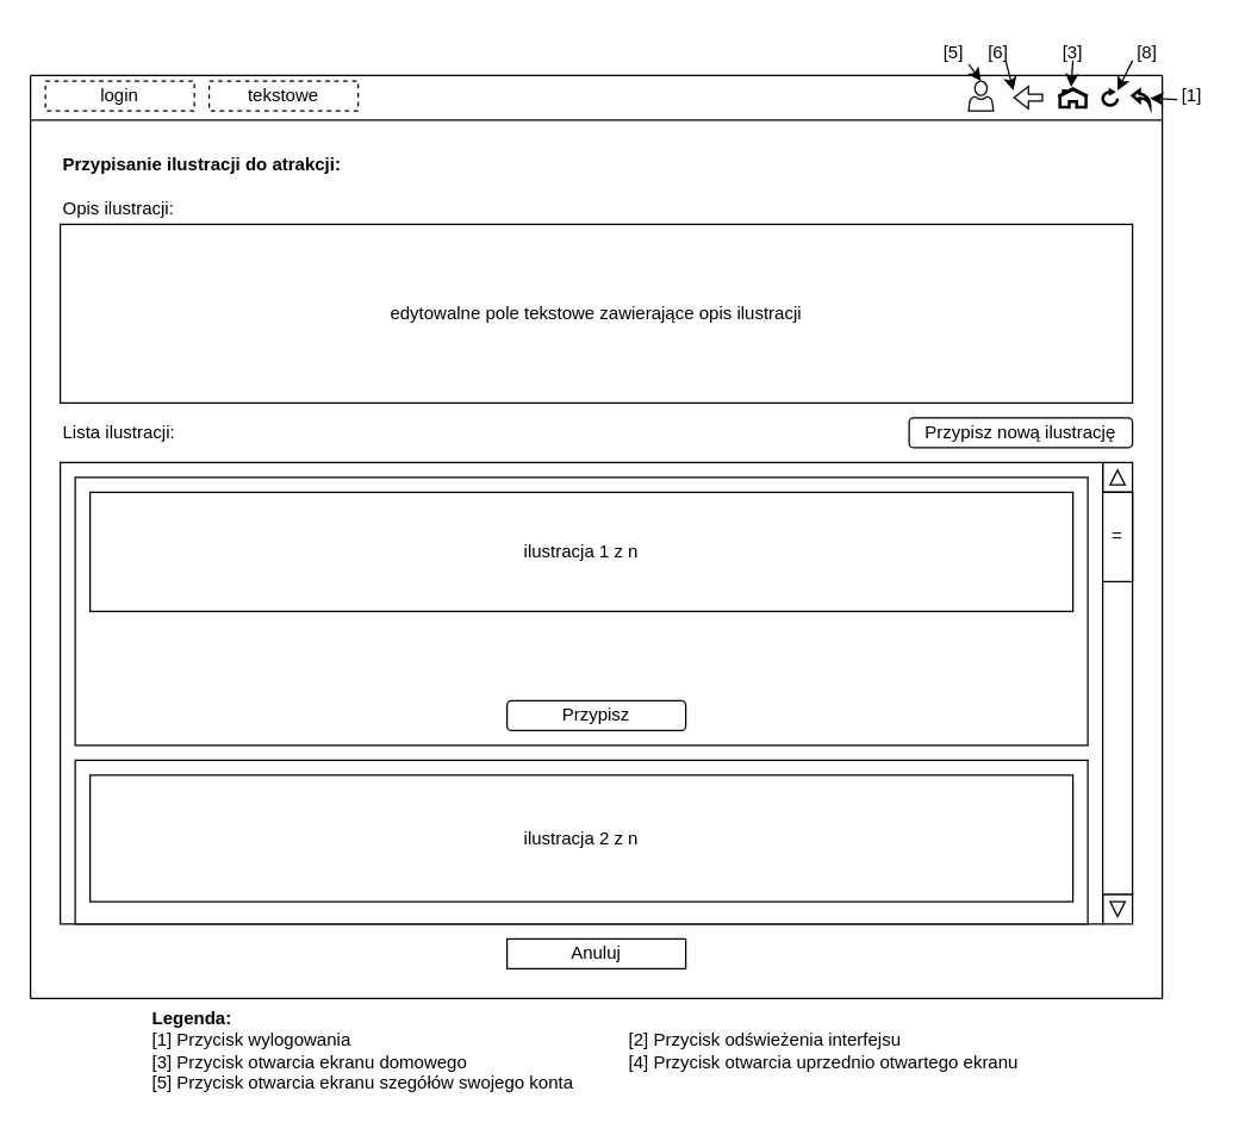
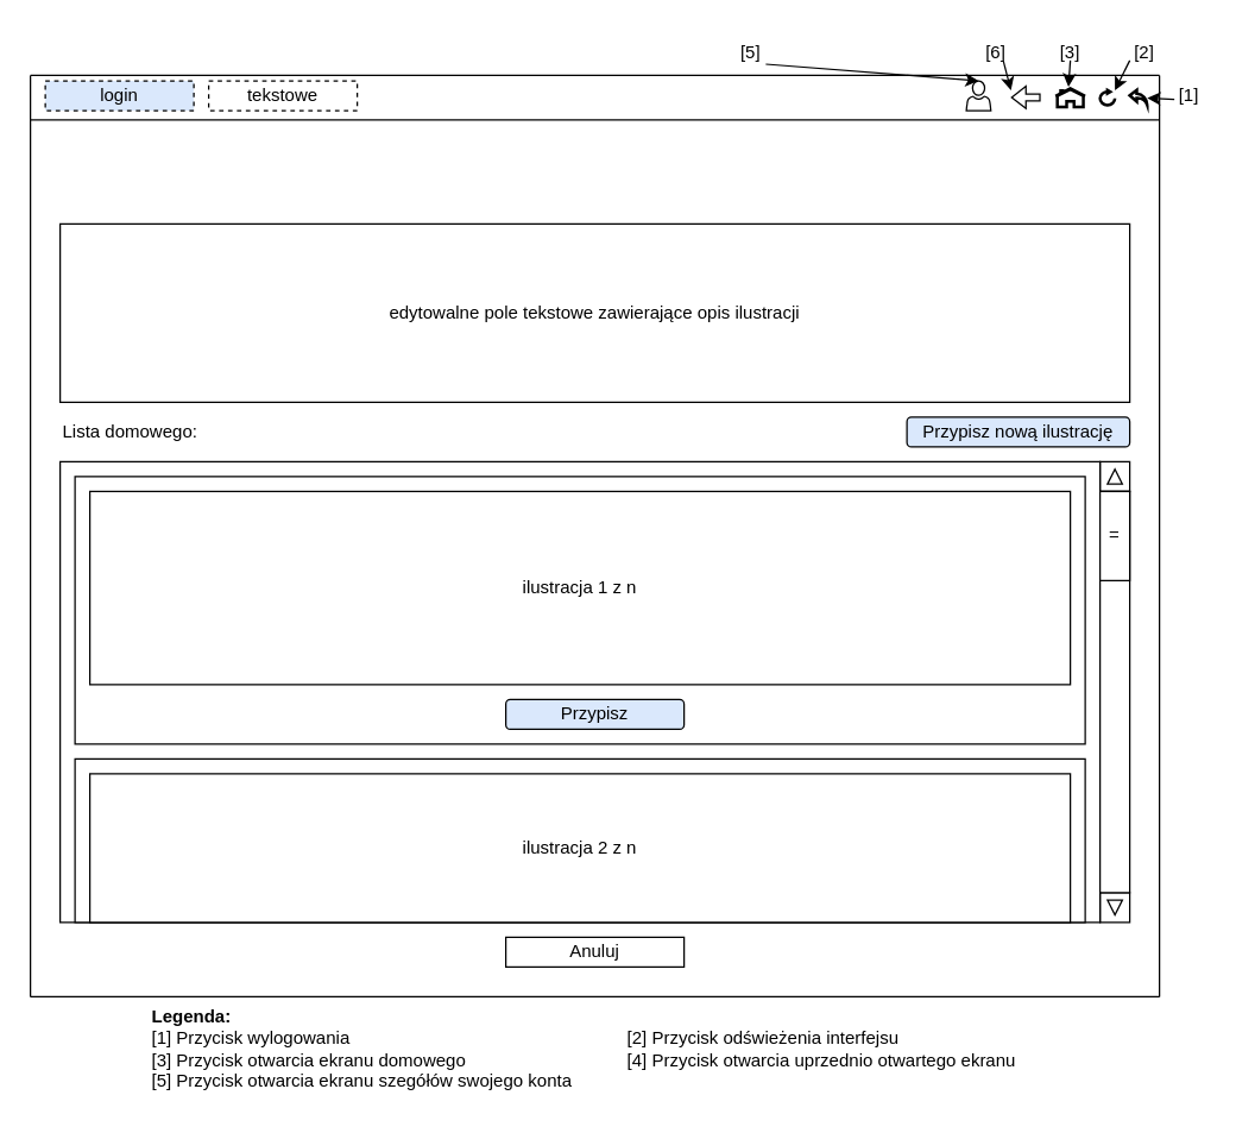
  <mxCell id="0" />
  <mxCell id="1" parent="0" />
  <mxCell id="2" value="" style="endArrow=none;html=1;rounded=0;" parent="1" edge="1"><mxGeometry width="50" height="50" relative="1" as="geometry"><mxPoint x="20" y="50" as="sourcePoint" /><mxPoint x="780" y="50" as="targetPoint" /></mxGeometry></mxCell>
  <mxCell id="3" value="" style="endArrow=none;html=1;rounded=0;" parent="1" edge="1"><mxGeometry width="50" height="50" relative="1" as="geometry"><mxPoint x="20" y="670" as="sourcePoint" /><mxPoint x="20" y="50" as="targetPoint" /></mxGeometry></mxCell>
  <mxCell id="4" value="" style="endArrow=none;html=1;rounded=0;" parent="1" edge="1"><mxGeometry width="50" height="50" relative="1" as="geometry"><mxPoint x="20" y="80" as="sourcePoint" /><mxPoint x="780" y="80" as="targetPoint" /></mxGeometry></mxCell>
  <mxCell id="5" value="" style="endArrow=none;html=1;rounded=0;" parent="1" edge="1"><mxGeometry width="50" height="50" relative="1" as="geometry"><mxPoint x="780" y="670" as="sourcePoint" /><mxPoint x="780" y="50" as="targetPoint" /></mxGeometry></mxCell>
  <mxCell id="6" value="" style="endArrow=none;html=1;rounded=0;fontFamily=Helvetica;fontSize=12;fontColor=default;" parent="1" edge="1"><mxGeometry width="50" height="50" relative="1" as="geometry"><mxPoint x="20" y="670" as="sourcePoint" /><mxPoint x="780" y="670" as="targetPoint" /></mxGeometry></mxCell>
- <mxCell id="7" value="login" style="rounded=0;whiteSpace=wrap;html=1;dashed=1;" parent="1" vertex="1"><mxGeometry x="30" y="53.75" width="100" height="20" as="geometry" /></mxCell>
+ <mxCell id="7" value="login" style="rounded=0;whiteSpace=wrap;html=1;dashed=1;fillColor=#dae8fc;" parent="1" vertex="1"><mxGeometry x="30" y="53.75" width="100" height="20" as="geometry" /></mxCell>
  <mxCell id="8" value="tekstowe" style="rounded=0;whiteSpace=wrap;html=1;dashed=1;" parent="1" vertex="1"><mxGeometry x="140" y="53.75" width="100" height="20" as="geometry" /></mxCell>
- <mxCell id="9" value="Przypisanie ilustracji do atrakcji:" style="text;html=1;strokeColor=none;fillColor=none;align=left;verticalAlign=middle;whiteSpace=wrap;rounded=0;fontStyle=1;dashed=1;" parent="1" vertex="1"><mxGeometry x="40" y="100" width="720" height="20" as="geometry" /></mxCell>
  <mxCell id="10" value="" style="whiteSpace=wrap;html=1;aspect=fixed;" parent="1" vertex="1"><mxGeometry x="740" y="310" width="20" height="20" as="geometry" /></mxCell>
  <mxCell id="11" value="" style="triangle;whiteSpace=wrap;html=1;rotation=-90;" parent="1" vertex="1"><mxGeometry x="745" y="315" width="10" height="10" as="geometry" /></mxCell>
  <mxCell id="12" value="" style="whiteSpace=wrap;html=1;aspect=fixed;" parent="1" vertex="1"><mxGeometry x="740" y="600" width="20" height="20" as="geometry" /></mxCell>
  <mxCell id="13" value="" style="triangle;whiteSpace=wrap;html=1;rotation=90;" parent="1" vertex="1"><mxGeometry x="745" y="605" width="10" height="10" as="geometry" /></mxCell>
  <mxCell id="14" value="" style="rounded=0;whiteSpace=wrap;html=1;" parent="1" vertex="1"><mxGeometry x="40" y="310" width="700" height="310" as="geometry" /></mxCell>
  <mxCell id="15" value="Anuluj" style="whiteSpace=wrap;html=1;rounded=0;" parent="1" vertex="1"><mxGeometry x="340" y="630" width="120" height="20" as="geometry" /></mxCell>
  <mxCell id="16" value="" style="rounded=0;whiteSpace=wrap;html=1;" parent="1" vertex="1"><mxGeometry x="50" y="320" width="680" height="180" as="geometry" /></mxCell>
- <mxCell id="17" value="Przypisz" style="rounded=1;whiteSpace=wrap;html=1;" parent="1" vertex="1"><mxGeometry x="340" y="470" width="120" height="20" as="geometry" /></mxCell>
- <mxCell id="18" value="Lista ilustracji:" style="text;html=1;strokeColor=none;fillColor=none;align=left;verticalAlign=middle;whiteSpace=wrap;rounded=0;" parent="1" vertex="1"><mxGeometry x="40" y="280" width="720" height="20" as="geometry" /></mxCell>
- <mxCell id="19" value="ilustracja 1 z n" style="rounded=0;whiteSpace=wrap;html=1;" parent="1" vertex="1"><mxGeometry x="60" y="330" width="660" height="80" as="geometry" /></mxCell>
+ <mxCell id="17" value="Przypisz" style="rounded=1;whiteSpace=wrap;html=1;fillColor=#dae8fc;" parent="1" vertex="1"><mxGeometry x="340" y="470" width="120" height="20" as="geometry" /></mxCell>
+ <mxCell id="18" value="Lista domowego:" style="text;html=1;strokeColor=none;fillColor=none;align=left;verticalAlign=middle;whiteSpace=wrap;rounded=0;" parent="1" vertex="1"><mxGeometry x="40" y="280" width="720" height="20" as="geometry" /></mxCell>
+ <mxCell id="19" value="ilustracja 1 z n" style="rounded=0;whiteSpace=wrap;html=1;" parent="1" vertex="1"><mxGeometry x="60" y="330" width="660" height="130" as="geometry" /></mxCell>
  <mxCell id="20" value="" style="rounded=0;whiteSpace=wrap;html=1;" parent="1" vertex="1"><mxGeometry x="740" y="330" width="20" height="270" as="geometry" /></mxCell>
  <mxCell id="21" value="=" style="rounded=0;whiteSpace=wrap;html=1;" parent="1" vertex="1"><mxGeometry x="740" y="330" width="20" height="60" as="geometry" /></mxCell>
- <mxCell id="22" value="Opis ilustracji:" style="text;html=1;strokeColor=none;fillColor=none;align=left;verticalAlign=middle;whiteSpace=wrap;rounded=0;" parent="1" vertex="1"><mxGeometry x="40" y="130" width="720" height="20" as="geometry" /></mxCell>
  <mxCell id="23" value="edytowalne pole tekstowe zawierające opis ilustracji" style="rounded=0;whiteSpace=wrap;html=1;" parent="1" vertex="1"><mxGeometry x="40" y="150" width="720" height="120" as="geometry" /></mxCell>
  <mxCell id="24" value="" style="rounded=0;whiteSpace=wrap;html=1;" parent="1" vertex="1"><mxGeometry x="50" y="510" width="680" height="110" as="geometry" /></mxCell>
- <mxCell id="25" value="ilustracja 2 z n" style="rounded=0;whiteSpace=wrap;html=1;" parent="1" vertex="1"><mxGeometry x="60" y="520" width="660" height="85" as="geometry" /></mxCell>
- <mxCell id="26" value="Przypisz nową ilustrację" style="rounded=1;whiteSpace=wrap;html=1;" parent="1" vertex="1"><mxGeometry x="610" y="280" width="150" height="20" as="geometry" /></mxCell>
+ <mxCell id="25" value="ilustracja 2 z n" style="rounded=0;whiteSpace=wrap;html=1;" parent="1" vertex="1"><mxGeometry x="60" y="520" width="660" height="100" as="geometry" /></mxCell>
+ <mxCell id="26" value="Przypisz nową ilustrację" style="rounded=1;whiteSpace=wrap;html=1;fillColor=#dae8fc;" parent="1" vertex="1"><mxGeometry x="610" y="280" width="150" height="20" as="geometry" /></mxCell>
  <mxCell id="27" value="" style="html=1;verticalLabelPosition=bottom;align=center;labelBackgroundColor=#ffffff;verticalAlign=top;strokeWidth=2;shadow=0;dashed=0;shape=mxgraph.ios7.icons.home;" vertex="1" parent="1"><mxGeometry x="710" y="58.75" width="20" height="12.5" as="geometry" /></mxCell>
  <mxCell id="28" value="" style="html=1;verticalLabelPosition=bottom;align=center;labelBackgroundColor=#ffffff;verticalAlign=top;strokeWidth=2;shadow=0;dashed=0;shape=mxgraph.ios7.icons.back;fontFamily=Helvetica;fontSize=12;" vertex="1" parent="1"><mxGeometry x="760" y="60" width="11.76" height="10" as="geometry" /></mxCell>
  <mxCell id="29" value="" style="html=1;verticalLabelPosition=bottom;align=center;labelBackgroundColor=#ffffff;verticalAlign=top;strokeWidth=2;shadow=0;dashed=0;shape=mxgraph.ios7.icons.reload;fontFamily=Helvetica;fontSize=12;" vertex="1" parent="1"><mxGeometry x="740" y="60" width="10" height="10" as="geometry" /></mxCell>
  <mxCell id="30" value="[1]" style="text;html=1;strokeColor=none;fillColor=none;align=center;verticalAlign=middle;whiteSpace=wrap;rounded=0;fontSize=12;fontFamily=Helvetica;fontColor=default;" vertex="1" parent="1"><mxGeometry x="790" y="58.75" width="20" height="10" as="geometry" /></mxCell>
  <mxCell id="31" value="" style="endArrow=classic;html=1;rounded=0;fontFamily=Helvetica;fontSize=12;fontColor=default;exitX=0;exitY=0.75;exitDx=0;exitDy=0;" edge="1" parent="1" source="30" target="28"><mxGeometry width="50" height="50" relative="1" as="geometry"><mxPoint x="710" y="30" as="sourcePoint" /><mxPoint x="760" y="-20" as="targetPoint" /></mxGeometry></mxCell>
  <mxCell id="32" value="" style="shape=flexArrow;endArrow=classic;html=1;rounded=0;fontFamily=Helvetica;fontSize=12;fontColor=default;startWidth=9.302;endWidth=9.302;startSize=5.426;endSize=2.867;width=4.651;" edge="1" parent="1"><mxGeometry width="50" height="50" relative="1" as="geometry"><mxPoint x="700" y="64.88" as="sourcePoint" /><mxPoint x="680" y="64.88" as="targetPoint" /></mxGeometry></mxCell>
- <mxCell id="33" value="[8]" style="text;html=1;strokeColor=none;fillColor=none;align=center;verticalAlign=middle;whiteSpace=wrap;rounded=0;fontSize=12;fontFamily=Helvetica;fontColor=default;" vertex="1" parent="1"><mxGeometry x="750" y="30" width="40" height="10" as="geometry" /></mxCell>
+ <mxCell id="33" value="[2]" style="text;html=1;strokeColor=none;fillColor=none;align=center;verticalAlign=middle;whiteSpace=wrap;rounded=0;fontSize=12;fontFamily=Helvetica;fontColor=default;" vertex="1" parent="1"><mxGeometry x="750" y="30" width="40" height="10" as="geometry" /></mxCell>
  <mxCell id="34" value="" style="endArrow=classic;html=1;rounded=0;fontFamily=Helvetica;fontSize=12;fontColor=default;exitX=0.25;exitY=1;exitDx=0;exitDy=0;entryX=1;entryY=0;entryDx=0;entryDy=0;entryPerimeter=0;" edge="1" parent="1" source="33" target="29"><mxGeometry width="50" height="50" relative="1" as="geometry"><mxPoint x="700" y="60" as="sourcePoint" /><mxPoint x="750" y="10" as="targetPoint" /></mxGeometry></mxCell>
  <mxCell id="35" value="[3]" style="text;html=1;strokeColor=none;fillColor=none;align=center;verticalAlign=middle;whiteSpace=wrap;rounded=0;fontSize=12;fontFamily=Helvetica;fontColor=default;" vertex="1" parent="1"><mxGeometry x="710" y="30" width="20" height="10" as="geometry" /></mxCell>
  <mxCell id="36" value="" style="endArrow=classic;html=1;rounded=0;fontFamily=Helvetica;fontSize=12;fontColor=default;entryX=0.437;entryY=-0.082;entryDx=0;entryDy=0;entryPerimeter=0;exitX=0.5;exitY=1;exitDx=0;exitDy=0;" edge="1" parent="1" source="35" target="27"><mxGeometry width="50" height="50" relative="1" as="geometry"><mxPoint x="730" y="-10" as="sourcePoint" /><mxPoint x="720" y="0" as="targetPoint" /></mxGeometry></mxCell>
  <mxCell id="37" value="[6]" style="text;html=1;strokeColor=none;fillColor=none;align=center;verticalAlign=middle;whiteSpace=wrap;rounded=0;fontSize=12;fontFamily=Helvetica;fontColor=default;" vertex="1" parent="1"><mxGeometry x="660" y="30" width="20" height="10" as="geometry" /></mxCell>
  <mxCell id="38" value="" style="endArrow=classic;html=1;rounded=0;fontFamily=Helvetica;fontSize=12;fontColor=default;exitX=0.748;exitY=1.065;exitDx=0;exitDy=0;exitPerimeter=0;" edge="1" parent="1" source="37"><mxGeometry width="50" height="50" relative="1" as="geometry"><mxPoint x="640" y="60" as="sourcePoint" /><mxPoint x="680" y="60" as="targetPoint" /></mxGeometry></mxCell>
  <mxCell id="39" value="" style="sketch=0;pointerEvents=1;shadow=0;dashed=0;html=1;labelPosition=center;verticalLabelPosition=bottom;verticalAlign=top;align=center;shape=mxgraph.mscae.intune.account_portal" vertex="1" parent="1"><mxGeometry x="650" y="53.75" width="16.5" height="20" as="geometry" /></mxCell>
- <mxCell id="40" value="[5]" style="text;html=1;strokeColor=none;fillColor=none;align=center;verticalAlign=middle;whiteSpace=wrap;rounded=0;" vertex="1" parent="1"><mxGeometry x="630" y="20" width="20" height="30" as="geometry" /></mxCell>
+ <mxCell id="40" value="[5]" style="text;html=1;strokeColor=none;fillColor=none;align=center;verticalAlign=middle;whiteSpace=wrap;rounded=0;" vertex="1" parent="1"><mxGeometry x="495" y="20" width="20" height="30" as="geometry" /></mxCell>
  <mxCell id="41" value="" style="endArrow=classic;html=1;rounded=0;exitX=1;exitY=0.75;exitDx=0;exitDy=0;entryX=0.5;entryY=0;entryDx=0;entryDy=0;entryPerimeter=0;" edge="1" parent="1" source="40" target="39"><mxGeometry width="50" height="50" relative="1" as="geometry"><mxPoint x="600" y="70" as="sourcePoint" /><mxPoint x="650" y="20" as="targetPoint" /></mxGeometry></mxCell>
  <mxCell id="42" value="&lt;b&gt;Legenda:&lt;/b&gt;&lt;br&gt;[1] Przycisk wylogowania&lt;span style=&quot;white-space: pre;&quot;&gt;&#09;&lt;/span&gt;&lt;span style=&quot;white-space: pre;&quot;&gt;&#09;&lt;span style=&quot;white-space: pre;&quot;&gt;&#09;&lt;/span&gt;&lt;span style=&quot;white-space: pre;&quot;&gt;&#09;&lt;span style=&quot;white-space: pre;&quot;&gt;&#09;&lt;/span&gt;&lt;span style=&quot;white-space: pre;&quot;&gt;&#09;&lt;span style=&quot;white-space: pre;&quot;&gt;&#09;&lt;/span&gt;&lt;/span&gt;&lt;/span&gt;&lt;/span&gt;[2] Przycisk odświeżenia interfejsu&lt;br&gt;[3] Przycisk otwarcia ekranu domowego&lt;span style=&quot;white-space: pre;&quot;&gt;&#09;&lt;/span&gt;&lt;span style=&quot;white-space: pre;&quot;&gt;&#09;&lt;span style=&quot;white-space: pre;&quot;&gt;&#09;&lt;/span&gt;&lt;span style=&quot;white-space: pre;&quot;&gt;&#09;&lt;/span&gt;&lt;span style=&quot;white-space: pre;&quot;&gt;&#09;&lt;/span&gt;&lt;/span&gt;[4] Przycisk otwarcia uprzednio otwartego ekranu&lt;br&gt;[5] Przycisk otwarcia ekranu szegółów swojego konta&lt;span style=&quot;white-space: pre;&quot;&gt;&#09;&lt;/span&gt;&lt;span style=&quot;white-space: pre;&quot;&gt;&#09;&lt;/span&gt;" style="text;html=1;align=left;verticalAlign=middle;resizable=0;points=[];autosize=1;strokeColor=none;fillColor=none;dashed=1;" vertex="1" parent="1"><mxGeometry x="100" y="670" width="610" height="70" as="geometry" /></mxCell>
